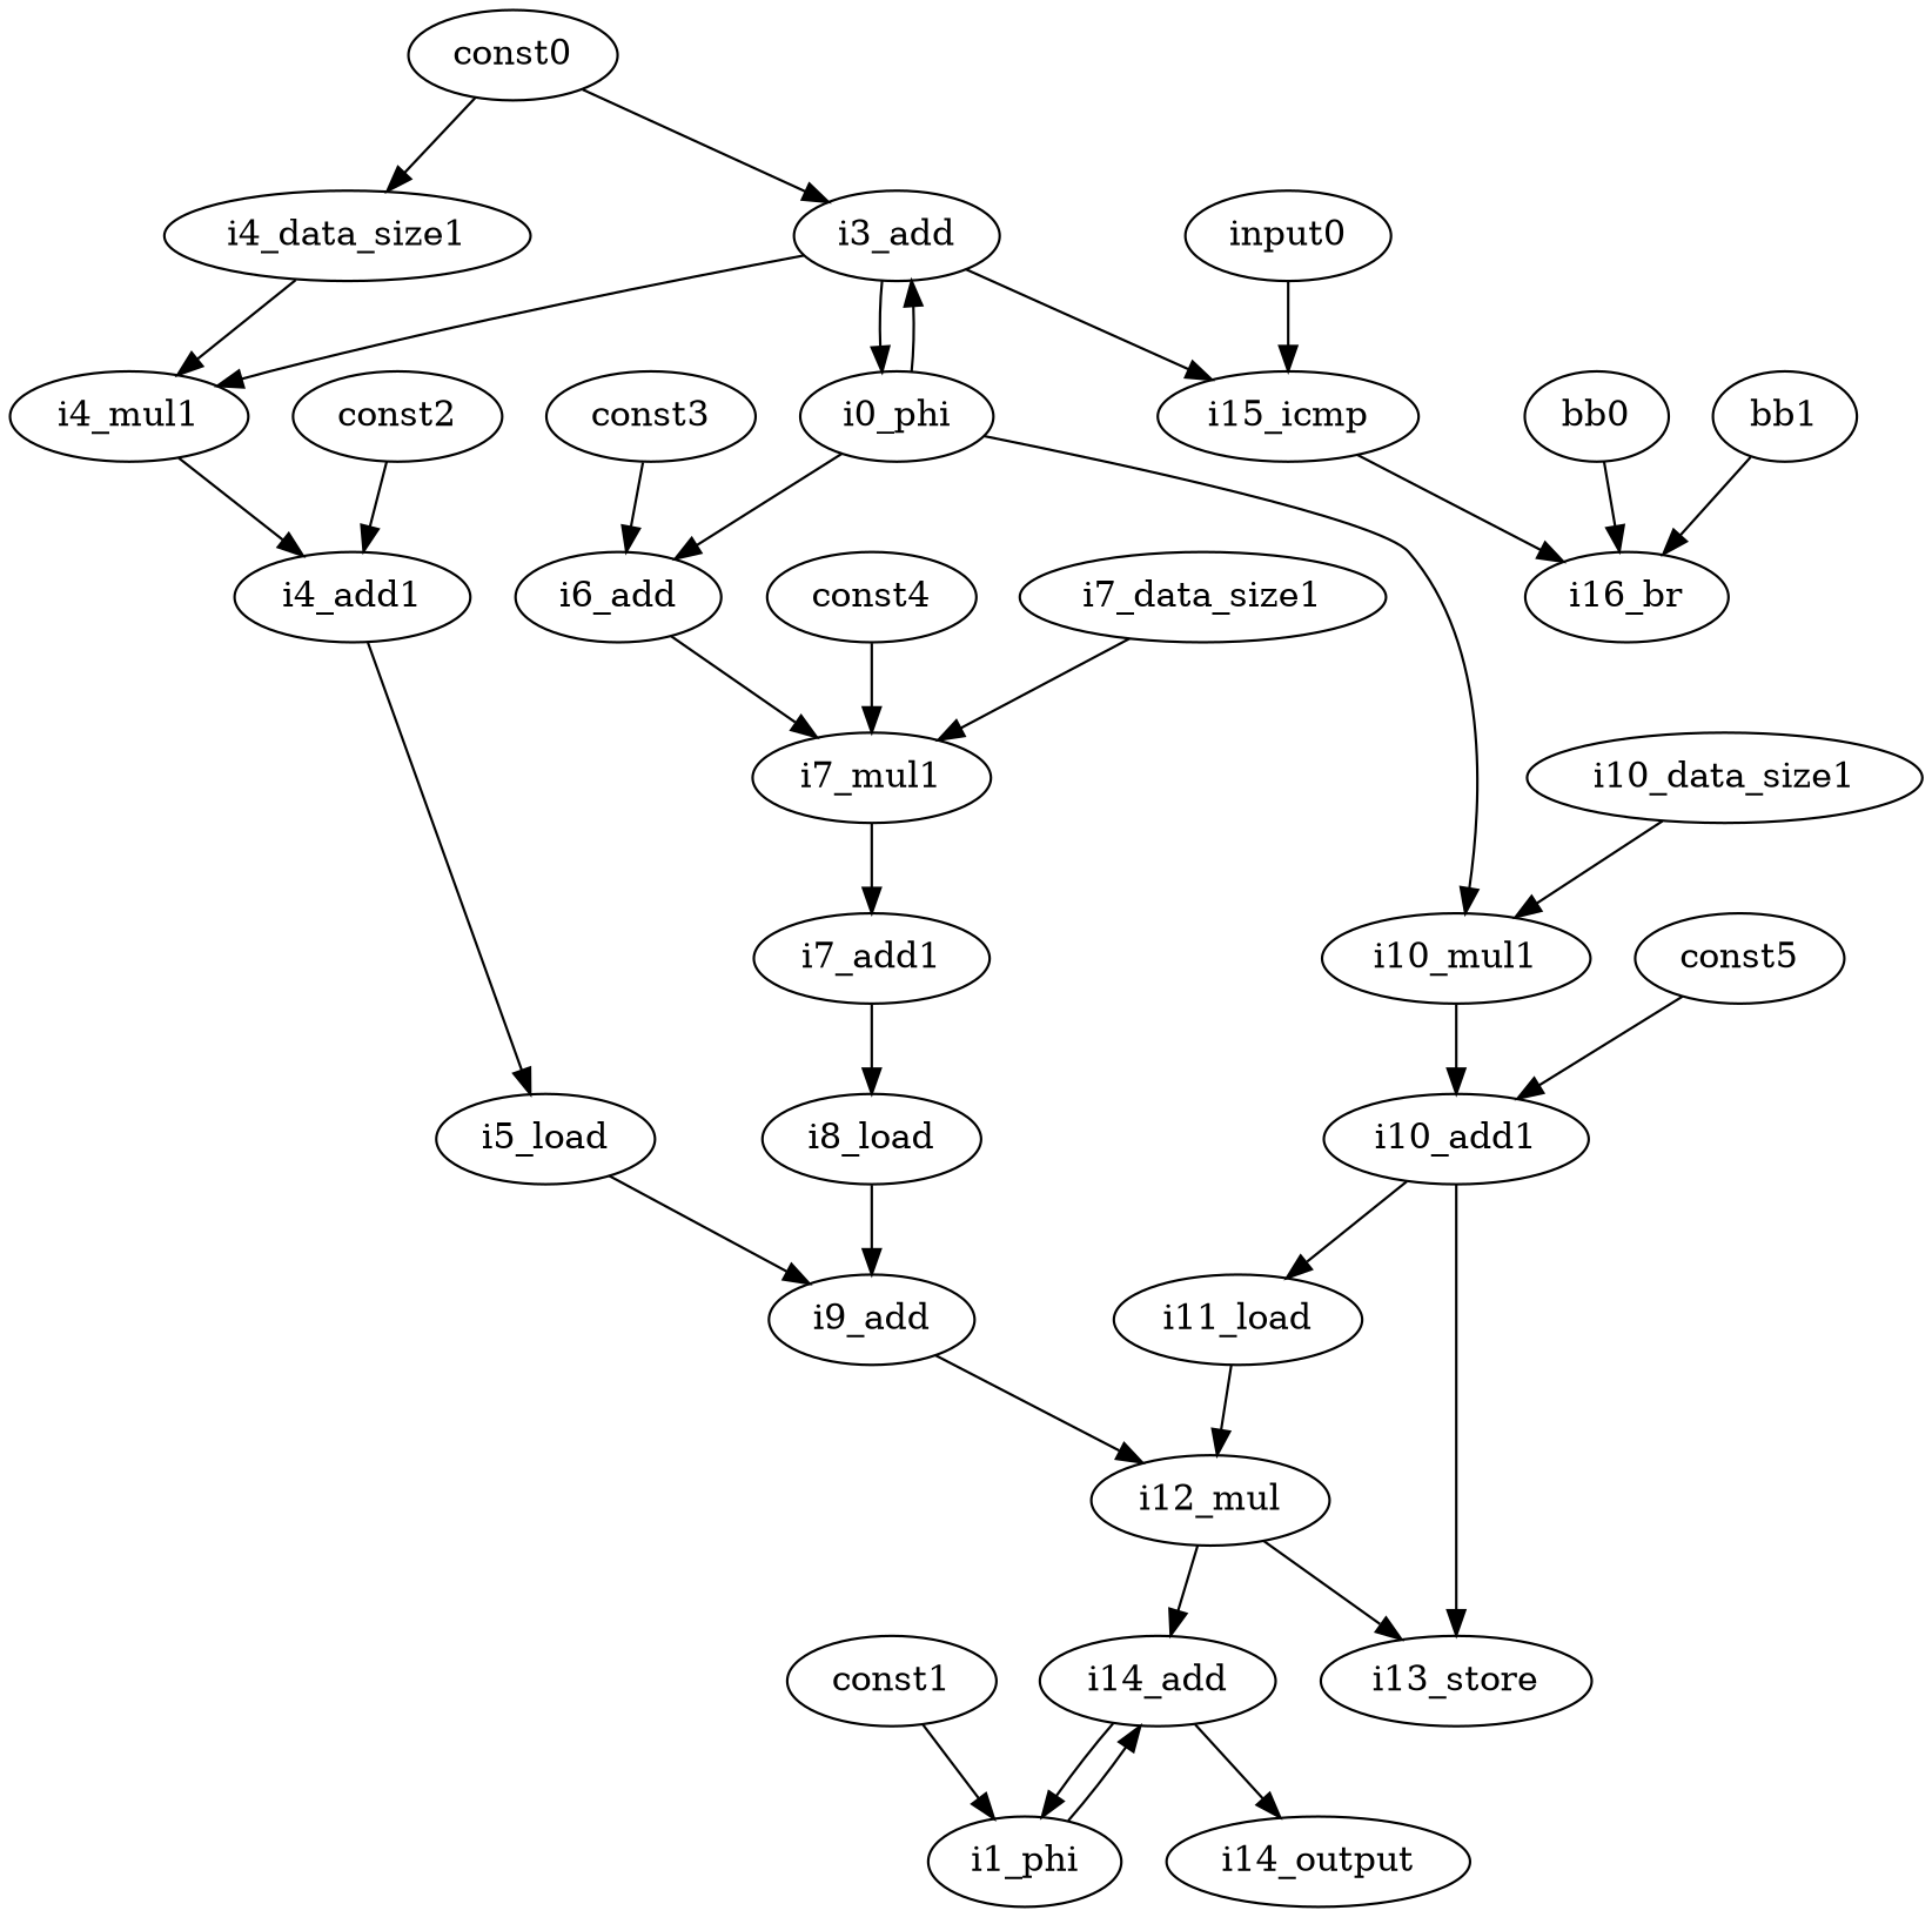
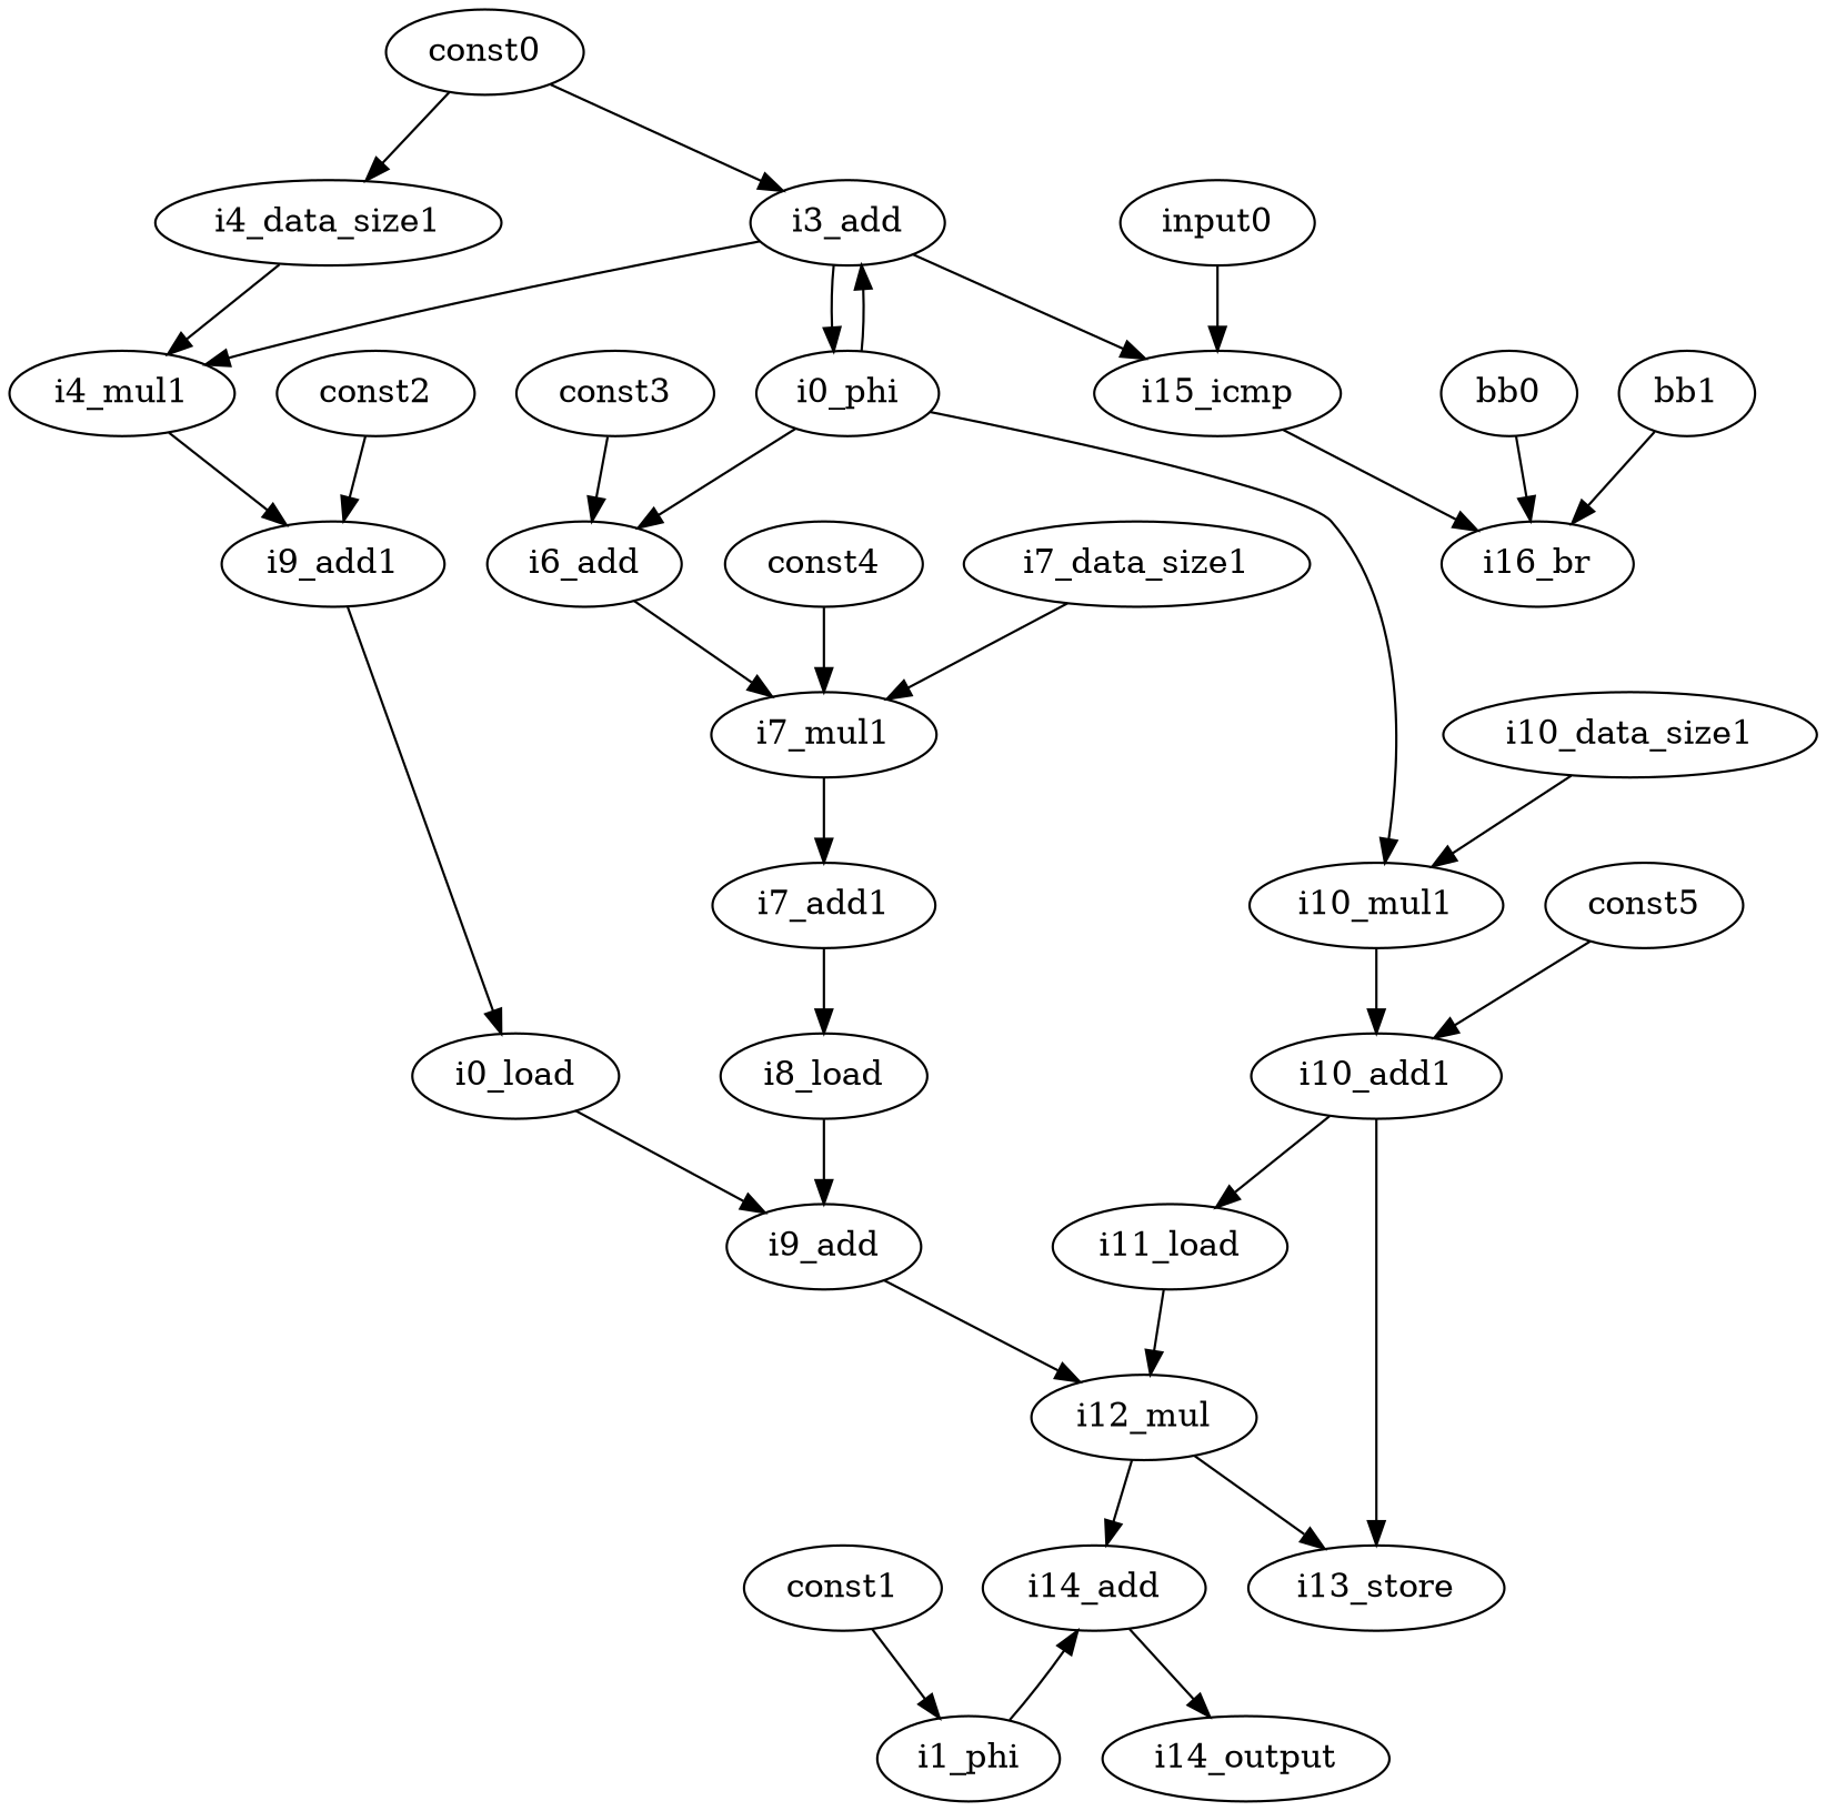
  digraph {
    node [opcode=const]
    edge [operand=any2input]
    const0 [constVal=1]
    i3_add [opcode=add]
    i4_data_size1 [constVal=4]
    i0_phi [opcode=phi]
    i6_add [opcode=add]
    i10_mul1 [opcode=mul]
    i4_mul1 [opcode=mul]
    i15_icmp [opcode=icmp]
    i7_mul1 [opcode=mul]
    i10_add1 [opcode=add]
    const1 [constVal=0]
    i1_phi [opcode=phi]
    i14_add [opcode=add]
    i14_output [opcode=output]
-   i4_add1 [opcode=add]
+   i4_add1 [opcode=add label=i9_add1]
    i16_br [opcode=br]
    const2 [constVal=2560]
-   i5_load [opcode=load]
+   i5_load [opcode=load label=i0_load]
    i9_add [opcode=add]
    i12_mul [opcode=mul]
    const3 [constVal=-1]
    i7_add1 [opcode=add]
    const4 [constVal=2816]
    i8_load [opcode=load]
    i7_data_size1 [constVal=4]
    i13_store [opcode=store]
    const5 [constVal=3072]
    i11_load [opcode=load]
    i10_data_size1 [constVal=4]
    input0 [opcode=input]
    bb0 [opcode=input]
    bb1 [opcode=input]
    const0 -> i3_add
    const0 -> i4_data_size1 [operand=LHS]
    i3_add -> i0_phi [operand=RHS]
    i3_add -> i4_mul1
    i3_add -> i15_icmp [operand=LHS]
    i4_data_size1 -> i4_mul1
    i0_phi -> i3_add
    i0_phi -> i6_add
    i0_phi -> i10_mul1
    i6_add -> i7_mul1
    i10_mul1 -> i10_add1
    i4_mul1 -> i4_add1
    i15_icmp -> i16_br [operand=branch_cond]
    i7_mul1 -> i7_add1
    i10_add1 -> i13_store [operand=addr]
    i10_add1 -> i11_load [operand=addr]
    const1 -> i1_phi [operand=LHS]
    i1_phi -> i14_add
-   i14_add -> i1_phi [operand=RHS]
    i14_add -> i14_output [operand=""]
    i4_add1 -> i5_load [operand=addr]
    const2 -> i4_add1
    i5_load -> i9_add
    i9_add -> i12_mul
    i12_mul -> i14_add
    i12_mul -> i13_store [operand=data]
    const3 -> i6_add
    i7_add1 -> i8_load [operand=addr]
    const4 -> i7_mul1
    i8_load -> i9_add
    i7_data_size1 -> i7_mul1
    const5 -> i10_add1
    i11_load -> i12_mul
    i10_data_size1 -> i10_mul1
    input0 -> i15_icmp [operand=RHS]
    bb0 -> i16_br [operand=branch_true]
    bb1 -> i16_br [operand=branch_false]
  }
